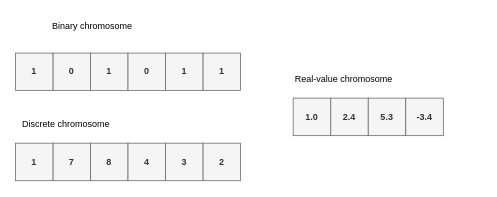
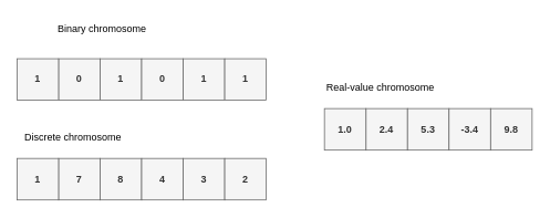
  <mxCell id="0" />
  <mxCell id="1" parent="0" />
  <mxCell id="2" value="0" style="rounded=0;whiteSpace=wrap;html=1;fillColor=#f5f5f5;strokeColor=#666666;fontStyle=1;fontColor=#333333;" parent="1" vertex="1"><mxGeometry x="70" y="70" width="50" height="50" as="geometry" /></mxCell>
  <mxCell id="3" value="1" style="rounded=0;whiteSpace=wrap;html=1;fillColor=#f5f5f5;strokeColor=#666666;fontStyle=1;fontColor=#333333;" parent="1" vertex="1"><mxGeometry x="120" y="70" width="50" height="50" as="geometry" /></mxCell>
  <mxCell id="4" value="0" style="rounded=0;whiteSpace=wrap;html=1;fillColor=#f5f5f5;strokeColor=#666666;fontStyle=1;fontColor=#333333;" parent="1" vertex="1"><mxGeometry x="170" y="70" width="50" height="50" as="geometry" /></mxCell>
  <mxCell id="5" value="1" style="rounded=0;whiteSpace=wrap;html=1;fillColor=#f5f5f5;strokeColor=#666666;fontStyle=1;fontColor=#333333;" parent="1" vertex="1"><mxGeometry x="220" y="70" width="50" height="50" as="geometry" /></mxCell>
  <mxCell id="6" value="1" style="rounded=0;whiteSpace=wrap;html=1;fillColor=#f5f5f5;strokeColor=#666666;fontStyle=1;fontColor=#333333;" parent="1" vertex="1"><mxGeometry x="270" y="70" width="50" height="50" as="geometry" /></mxCell>
  <mxCell id="7" value="1" style="rounded=0;whiteSpace=wrap;html=1;fillColor=#f5f5f5;strokeColor=#666666;fontStyle=1;fontColor=#333333;" parent="1" vertex="1"><mxGeometry x="20" y="70" width="50" height="50" as="geometry" /></mxCell>
  <mxCell id="8" value="Binary chromosome" style="text;html=1;align=center;verticalAlign=middle;whiteSpace=wrap;rounded=0;fontStyle=0" parent="1" vertex="1"><mxGeometry x="55" y="20" width="135" height="30" as="geometry" /></mxCell>
  <mxCell id="9" value="2.4" style="rounded=0;whiteSpace=wrap;html=1;fillColor=#f5f5f5;strokeColor=#666666;fontStyle=1;fontColor=#333333;" parent="1" vertex="1"><mxGeometry x="440" y="130" width="50" height="50" as="geometry" /></mxCell>
  <mxCell id="10" value="5.3" style="rounded=0;whiteSpace=wrap;html=1;fillColor=#f5f5f5;strokeColor=#666666;fontStyle=1;fontColor=#333333;" parent="1" vertex="1"><mxGeometry x="490" y="130" width="50" height="50" as="geometry" /></mxCell>
  <mxCell id="11" value="-3.4" style="rounded=0;whiteSpace=wrap;html=1;fillColor=#f5f5f5;strokeColor=#666666;fontStyle=1;fontColor=#333333;" parent="1" vertex="1"><mxGeometry x="540" y="130" width="50" height="50" as="geometry" /></mxCell>
+ <mxCell id="12" value="9.8" style="rounded=0;whiteSpace=wrap;html=1;fillColor=#f5f5f5;strokeColor=#666666;fontStyle=1;fontColor=#333333;" parent="1" vertex="1"><mxGeometry x="590" y="130" width="50" height="50" as="geometry" /></mxCell>
  <mxCell id="13" value="1.0" style="rounded=0;whiteSpace=wrap;html=1;fillColor=#f5f5f5;strokeColor=#666666;fontStyle=1;fontColor=#333333;" parent="1" vertex="1"><mxGeometry x="390" y="130" width="50" height="50" as="geometry" /></mxCell>
  <mxCell id="14" value="Real-value chromosome" style="text;html=1;align=center;verticalAlign=middle;whiteSpace=wrap;rounded=0;fontStyle=0" parent="1" vertex="1"><mxGeometry x="390" y="90" width="135" height="30" as="geometry" /></mxCell>
  <mxCell id="15" value="7" style="rounded=0;whiteSpace=wrap;html=1;fillColor=#f5f5f5;strokeColor=#666666;fontStyle=1;fontColor=#333333;" vertex="1" parent="1"><mxGeometry x="70" y="190" width="50" height="50" as="geometry" /></mxCell>
  <mxCell id="16" value="8" style="rounded=0;whiteSpace=wrap;html=1;fillColor=#f5f5f5;strokeColor=#666666;fontStyle=1;fontColor=#333333;" vertex="1" parent="1"><mxGeometry x="120" y="190" width="50" height="50" as="geometry" /></mxCell>
  <mxCell id="17" value="4" style="rounded=0;whiteSpace=wrap;html=1;fillColor=#f5f5f5;strokeColor=#666666;fontStyle=1;fontColor=#333333;" vertex="1" parent="1"><mxGeometry x="170" y="190" width="50" height="50" as="geometry" /></mxCell>
  <mxCell id="18" value="3" style="rounded=0;whiteSpace=wrap;html=1;fillColor=#f5f5f5;strokeColor=#666666;fontStyle=1;fontColor=#333333;" vertex="1" parent="1"><mxGeometry x="220" y="190" width="50" height="50" as="geometry" /></mxCell>
  <mxCell id="19" value="2" style="rounded=0;whiteSpace=wrap;html=1;fillColor=#f5f5f5;strokeColor=#666666;fontStyle=1;fontColor=#333333;" vertex="1" parent="1"><mxGeometry x="270" y="190" width="50" height="50" as="geometry" /></mxCell>
  <mxCell id="20" value="1" style="rounded=0;whiteSpace=wrap;html=1;fillColor=#f5f5f5;strokeColor=#666666;fontStyle=1;fontColor=#333333;" vertex="1" parent="1"><mxGeometry x="20" y="190" width="50" height="50" as="geometry" /></mxCell>
  <mxCell id="21" value="Discrete chromosome" style="text;html=1;align=center;verticalAlign=middle;whiteSpace=wrap;rounded=0;fontStyle=0" vertex="1" parent="1"><mxGeometry x="20" y="150" width="135" height="30" as="geometry" /></mxCell>
